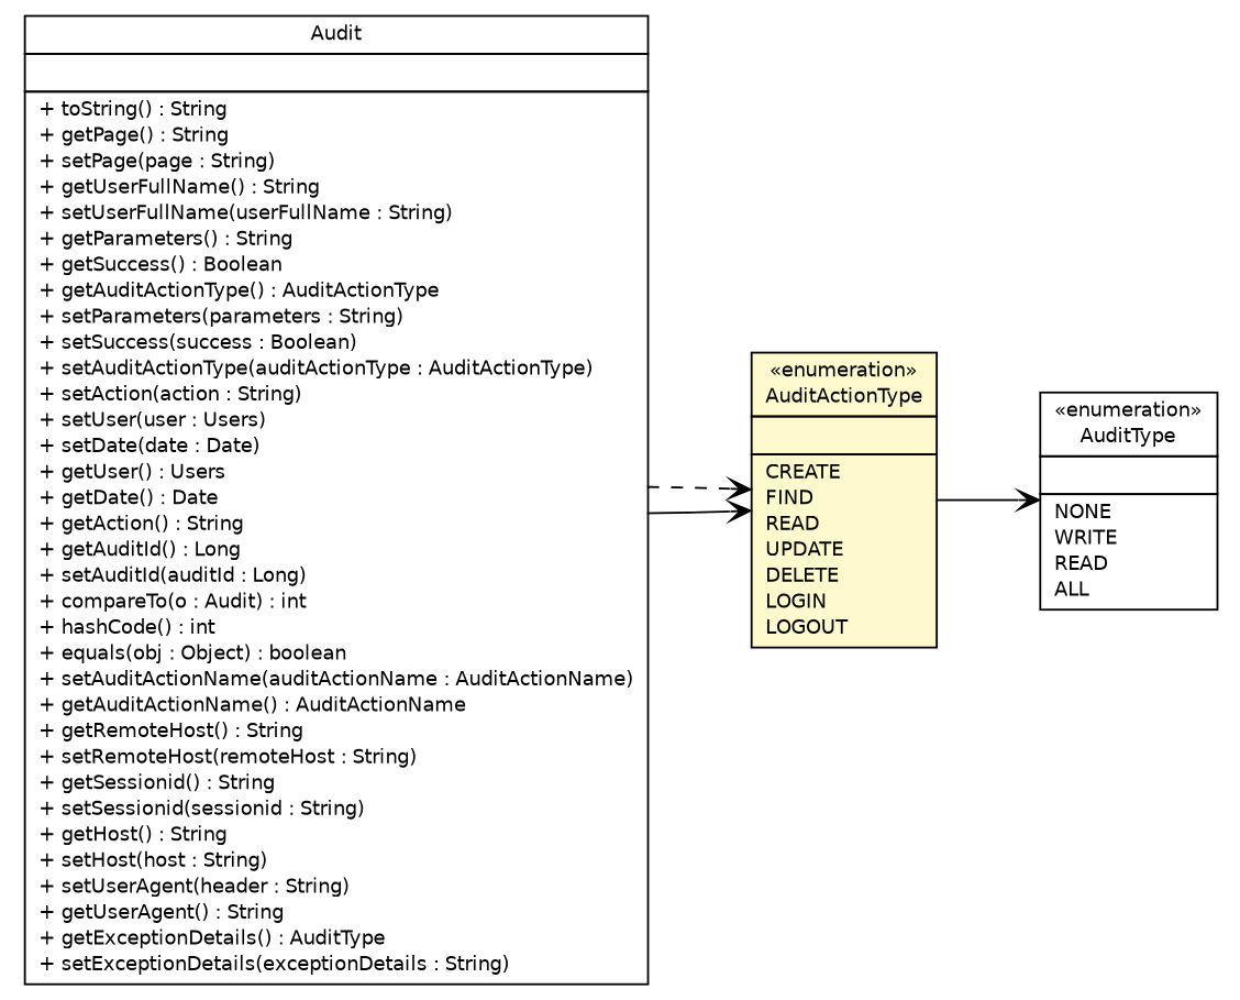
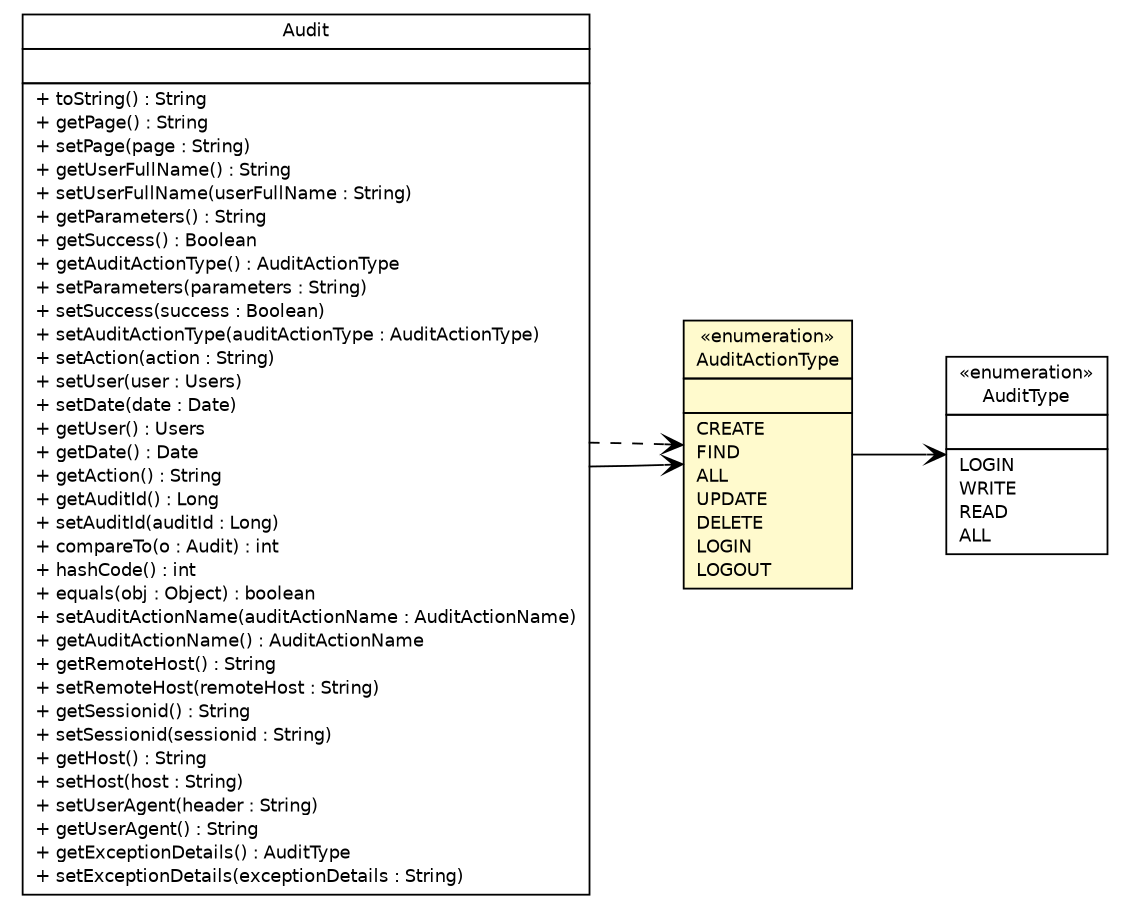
  digraph {
    nodesep=0.25
    rankdir=LR
    ranksep=0.5
    node [fontcolor=black fontname=Helvetica fontsize=10.0 shape=plaintext]
    edge [arrowhead=open color=black fontcolor=black fontname=Helvetica fontsize=10.0 headport=p labelfontname=Helvetica labelfontsize=10 tailport=p]
-   n1 [label=<<table title="com.inn.headstartdemo.audit.AuditType" border="0" cellborder="1" cellspacing="0" cellpadding="2" port="p" href="./AuditType.html"> 		<tr><td><table border="0" cellspacing="0" cellpadding="1"> <tr><td align="center" balign="center"> &#171;enumeration&#187; </td></tr> <tr><td align="center" balign="center"> AuditType </td></tr> 		</table></td></tr> 		<tr><td><table border="0" cellspacing="0" cellpadding="1"> <tr><td align="left" balign="left">  </td></tr> 		</table></td></tr> 		<tr><td><table border="0" cellspacing="0" cellpadding="1"> <tr><td align="left" balign="left"> NONE </td></tr> <tr><td align="left" balign="left"> WRITE </td></tr> <tr><td align="left" balign="left"> READ </td></tr> <tr><td align="left" balign="left"> ALL </td></tr> 		</table></td></tr> 		</table>>]
-   n2 [label=<<table title="com.inn.headstartdemo.audit.AuditActionType" border="0" cellborder="1" cellspacing="0" cellpadding="2" port="p" bgcolor="lemonChiffon" href="./AuditActionType.html"> 		<tr><td><table border="0" cellspacing="0" cellpadding="1"> <tr><td align="center" balign="center"> &#171;enumeration&#187; </td></tr> <tr><td align="center" balign="center"> AuditActionType </td></tr> 		</table></td></tr> 		<tr><td><table border="0" cellspacing="0" cellpadding="1"> <tr><td align="left" balign="left">  </td></tr> 		</table></td></tr> 		<tr><td><table border="0" cellspacing="0" cellpadding="1"> <tr><td align="left" balign="left"> CREATE </td></tr> <tr><td align="left" balign="left"> FIND </td></tr> <tr><td align="left" balign="left"> READ </td></tr> <tr><td align="left" balign="left"> UPDATE </td></tr> <tr><td align="left" balign="left"> DELETE </td></tr> <tr><td align="left" balign="left"> LOGIN </td></tr> <tr><td align="left" balign="left"> LOGOUT </td></tr> 		</table></td></tr> 		</table>>]
+   n1 [label=<<table title="com.inn.headstartdemo.audit.AuditType" border="0" cellborder="1" cellspacing="0" cellpadding="2" port="p" href="./AuditType.html"> 		<tr><td><table border="0" cellspacing="0" cellpadding="1"> <tr><td align="center" balign="center"> &#171;enumeration&#187; </td></tr> <tr><td align="center" balign="center"> AuditType </td></tr> 		</table></td></tr> 		<tr><td><table border="0" cellspacing="0" cellpadding="1"> <tr><td align="left" balign="left">  </td></tr> 		</table></td></tr> 		<tr><td><table border="0" cellspacing="0" cellpadding="1"> <tr><td align="left" balign="left"> LOGIN </td></tr> <tr><td align="left" balign="left"> WRITE </td></tr> <tr><td align="left" balign="left"> READ </td></tr> <tr><td align="left" balign="left"> ALL </td></tr> 		</table></td></tr> 		</table>>]
+   n2 [label=<<table title="com.inn.headstartdemo.audit.AuditActionType" border="0" cellborder="1" cellspacing="0" cellpadding="2" port="p" bgcolor="lemonChiffon" href="./AuditActionType.html"> 		<tr><td><table border="0" cellspacing="0" cellpadding="1"> <tr><td align="center" balign="center"> &#171;enumeration&#187; </td></tr> <tr><td align="center" balign="center"> AuditActionType </td></tr> 		</table></td></tr> 		<tr><td><table border="0" cellspacing="0" cellpadding="1"> <tr><td align="left" balign="left">  </td></tr> 		</table></td></tr> 		<tr><td><table border="0" cellspacing="0" cellpadding="1"> <tr><td align="left" balign="left"> CREATE </td></tr> <tr><td align="left" balign="left"> FIND </td></tr> <tr><td align="left" balign="left"> ALL </td></tr> <tr><td align="left" balign="left"> UPDATE </td></tr> <tr><td align="left" balign="left"> DELETE </td></tr> <tr><td align="left" balign="left"> LOGIN </td></tr> <tr><td align="left" balign="left"> LOGOUT </td></tr> 		</table></td></tr> 		</table>>]
    n3 [label=<<table title="com.inn.headstartdemo.model.Audit" border="0" cellborder="1" cellspacing="0" cellpadding="2" port="p" href="../model/Audit.html"> 		<tr><td><table border="0" cellspacing="0" cellpadding="1"> <tr><td align="center" balign="center"> Audit </td></tr> 		</table></td></tr> 		<tr><td><table border="0" cellspacing="0" cellpadding="1"> <tr><td align="left" balign="left">  </td></tr> 		</table></td></tr> 		<tr><td><table border="0" cellspacing="0" cellpadding="1"> <tr><td align="left" balign="left"> + toString() : String </td></tr> <tr><td align="left" balign="left"> + getPage() : String </td></tr> <tr><td align="left" balign="left"> + setPage(page : String) </td></tr> <tr><td align="left" balign="left"> + getUserFullName() : String </td></tr> <tr><td align="left" balign="left"> + setUserFullName(userFullName : String) </td></tr> <tr><td align="left" balign="left"> + getParameters() : String </td></tr> <tr><td align="left" balign="left"> + getSuccess() : Boolean </td></tr> <tr><td align="left" balign="left"> + getAuditActionType() : AuditActionType </td></tr> <tr><td align="left" balign="left"> + setParameters(parameters : String) </td></tr> <tr><td align="left" balign="left"> + setSuccess(success : Boolean) </td></tr> <tr><td align="left" balign="left"> + setAuditActionType(auditActionType : AuditActionType) </td></tr> <tr><td align="left" balign="left"> + setAction(action : String) </td></tr> <tr><td align="left" balign="left"> + setUser(user : Users) </td></tr> <tr><td align="left" balign="left"> + setDate(date : Date) </td></tr> <tr><td align="left" balign="left"> + getUser() : Users </td></tr> <tr><td align="left" balign="left"> + getDate() : Date </td></tr> <tr><td align="left" balign="left"> + getAction() : String </td></tr> <tr><td align="left" balign="left"> + getAuditId() : Long </td></tr> <tr><td align="left" balign="left"> + setAuditId(auditId : Long) </td></tr> <tr><td align="left" balign="left"> + compareTo(o : Audit) : int </td></tr> <tr><td align="left" balign="left"> + hashCode() : int </td></tr> <tr><td align="left" balign="left"> + equals(obj : Object) : boolean </td></tr> <tr><td align="left" balign="left"> + setAuditActionName(auditActionName : AuditActionName) </td></tr> <tr><td align="left" balign="left"> + getAuditActionName() : AuditActionName </td></tr> <tr><td align="left" balign="left"> + getRemoteHost() : String </td></tr> <tr><td align="left" balign="left"> + setRemoteHost(remoteHost : String) </td></tr> <tr><td align="left" balign="left"> + getSessionid() : String </td></tr> <tr><td align="left" balign="left"> + setSessionid(sessionid : String) </td></tr> <tr><td align="left" balign="left"> + getHost() : String </td></tr> <tr><td align="left" balign="left"> + setHost(host : String) </td></tr> <tr><td align="left" balign="left"> + setUserAgent(header : String) </td></tr> <tr><td align="left" balign="left"> + getUserAgent() : String </td></tr> <tr><td align="left" balign="left"> + getExceptionDetails() : AuditType </td></tr> <tr><td align="left" balign="left"> + setExceptionDetails(exceptionDetails : String) </td></tr> 		</table></td></tr> 		</table>>]
    n2 -> n1
    n3 -> n2
    n3 -> n2 [style=dashed]
  }
